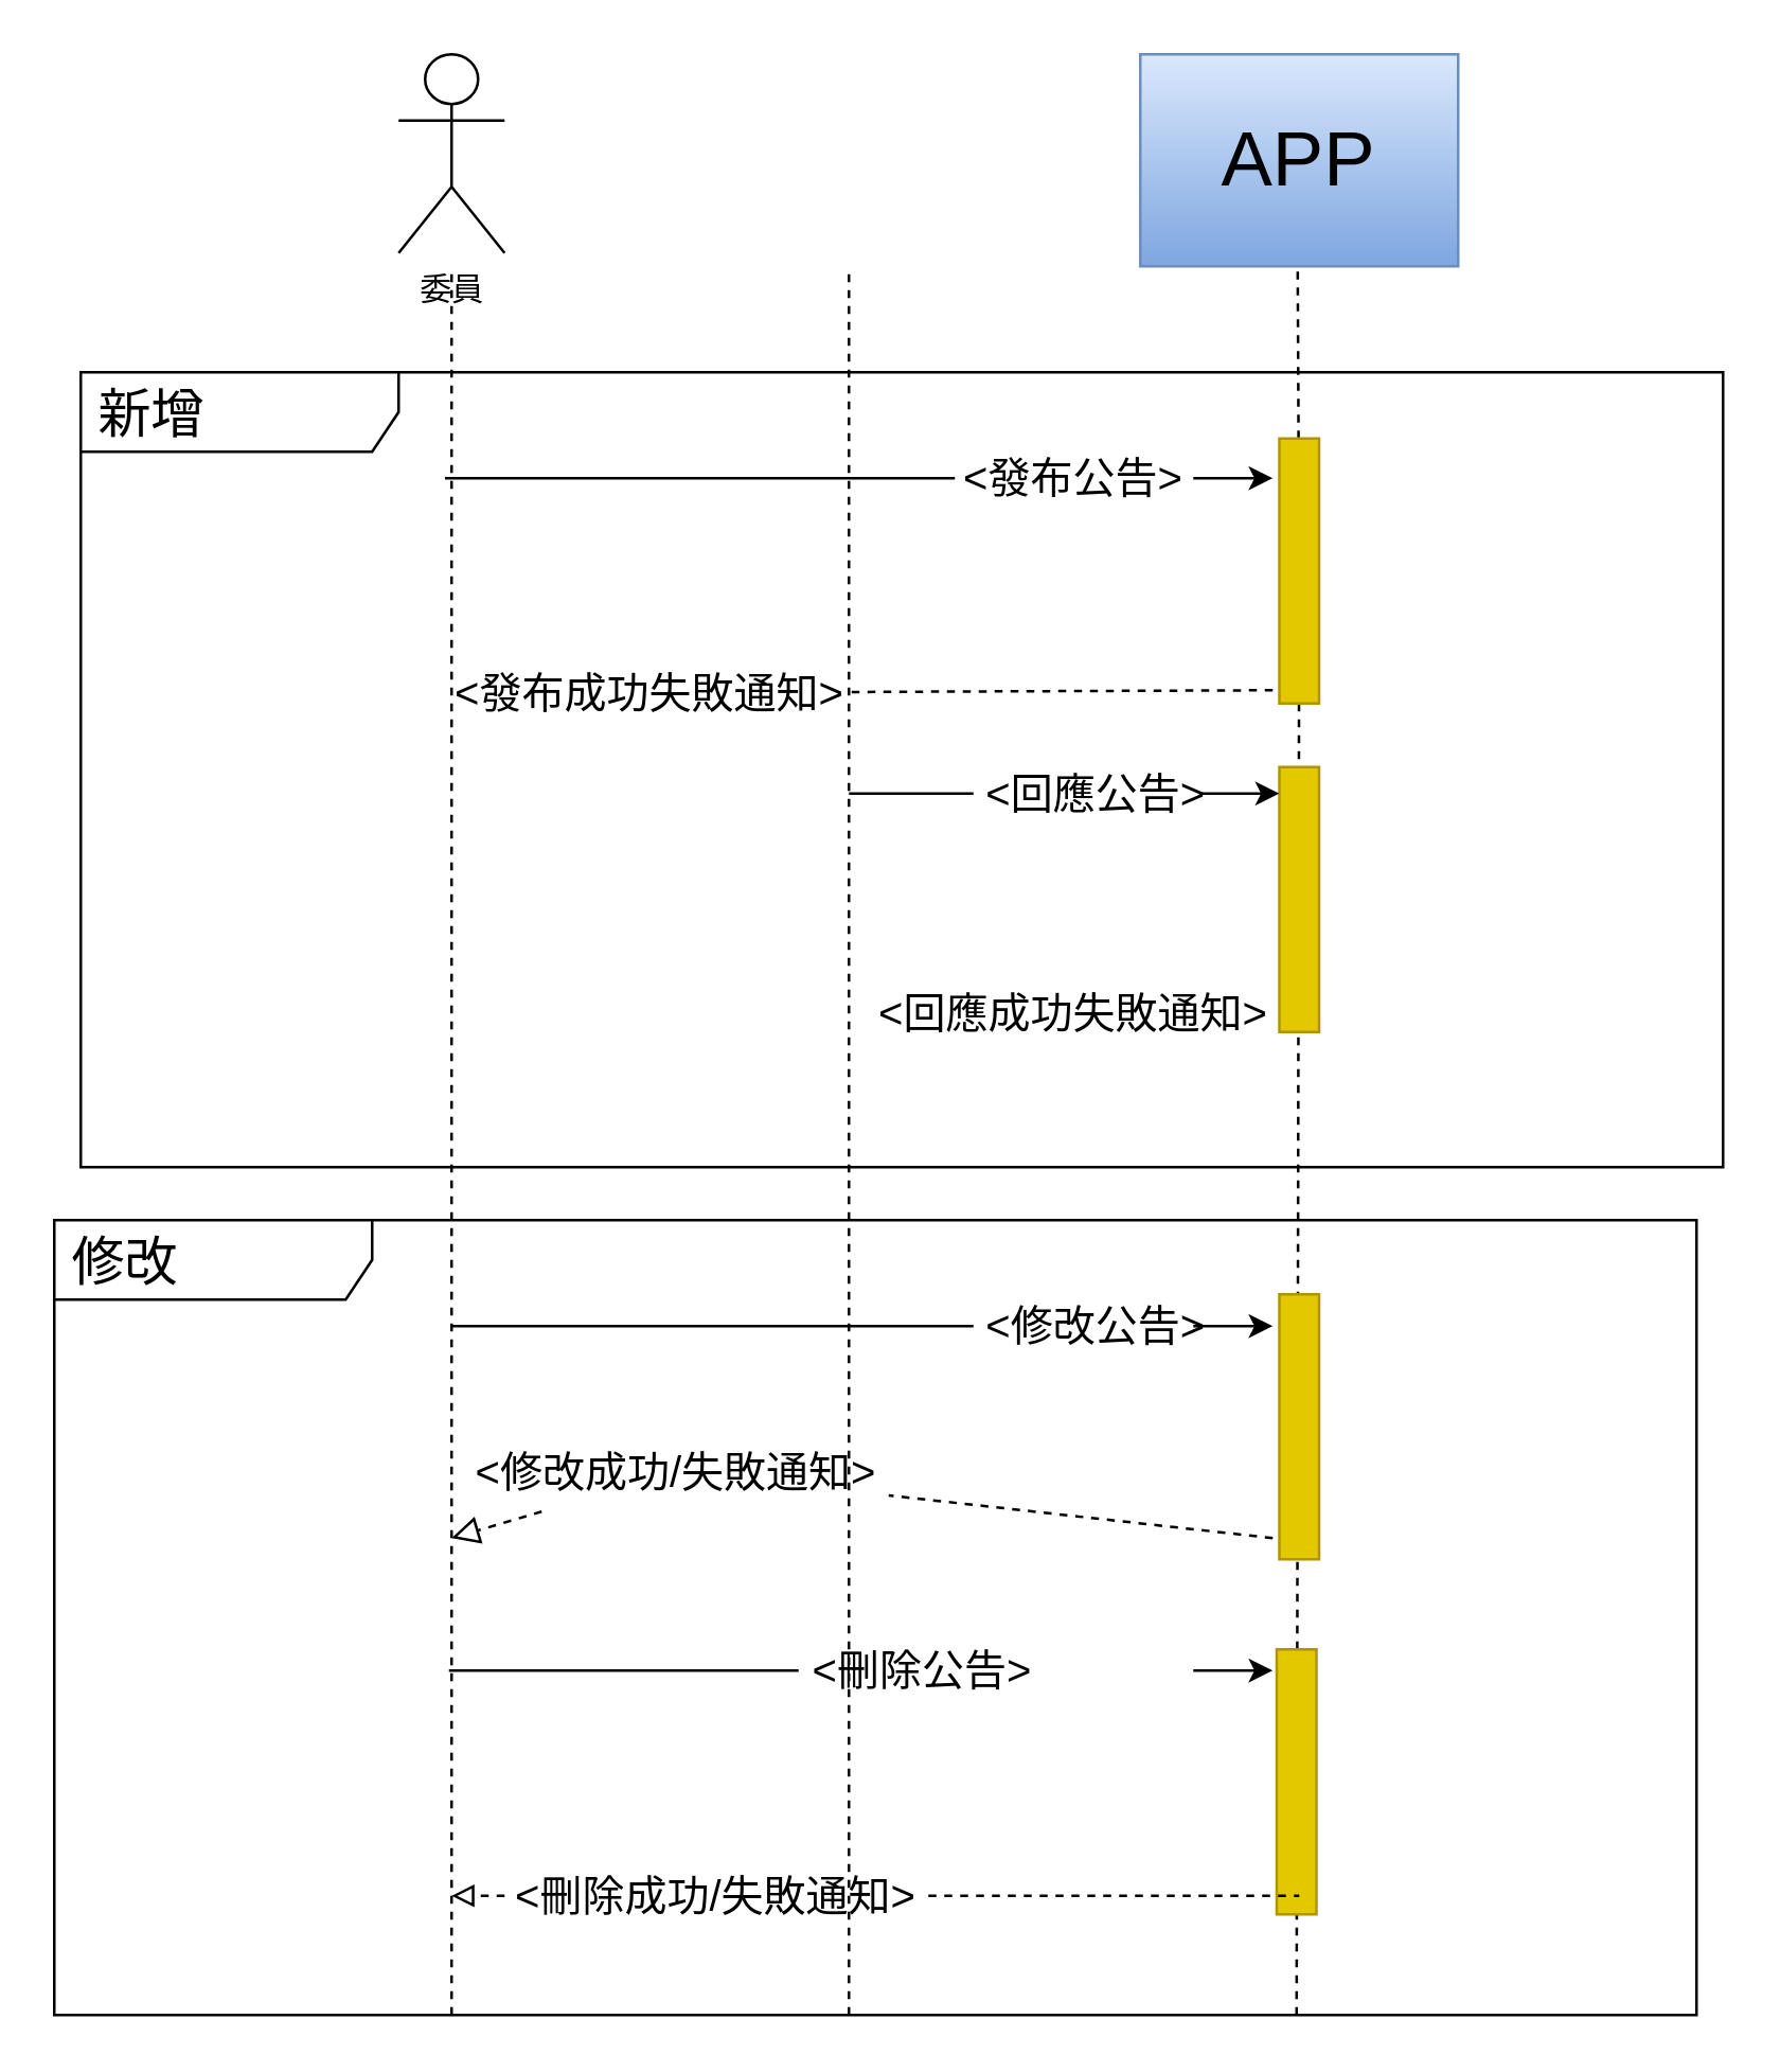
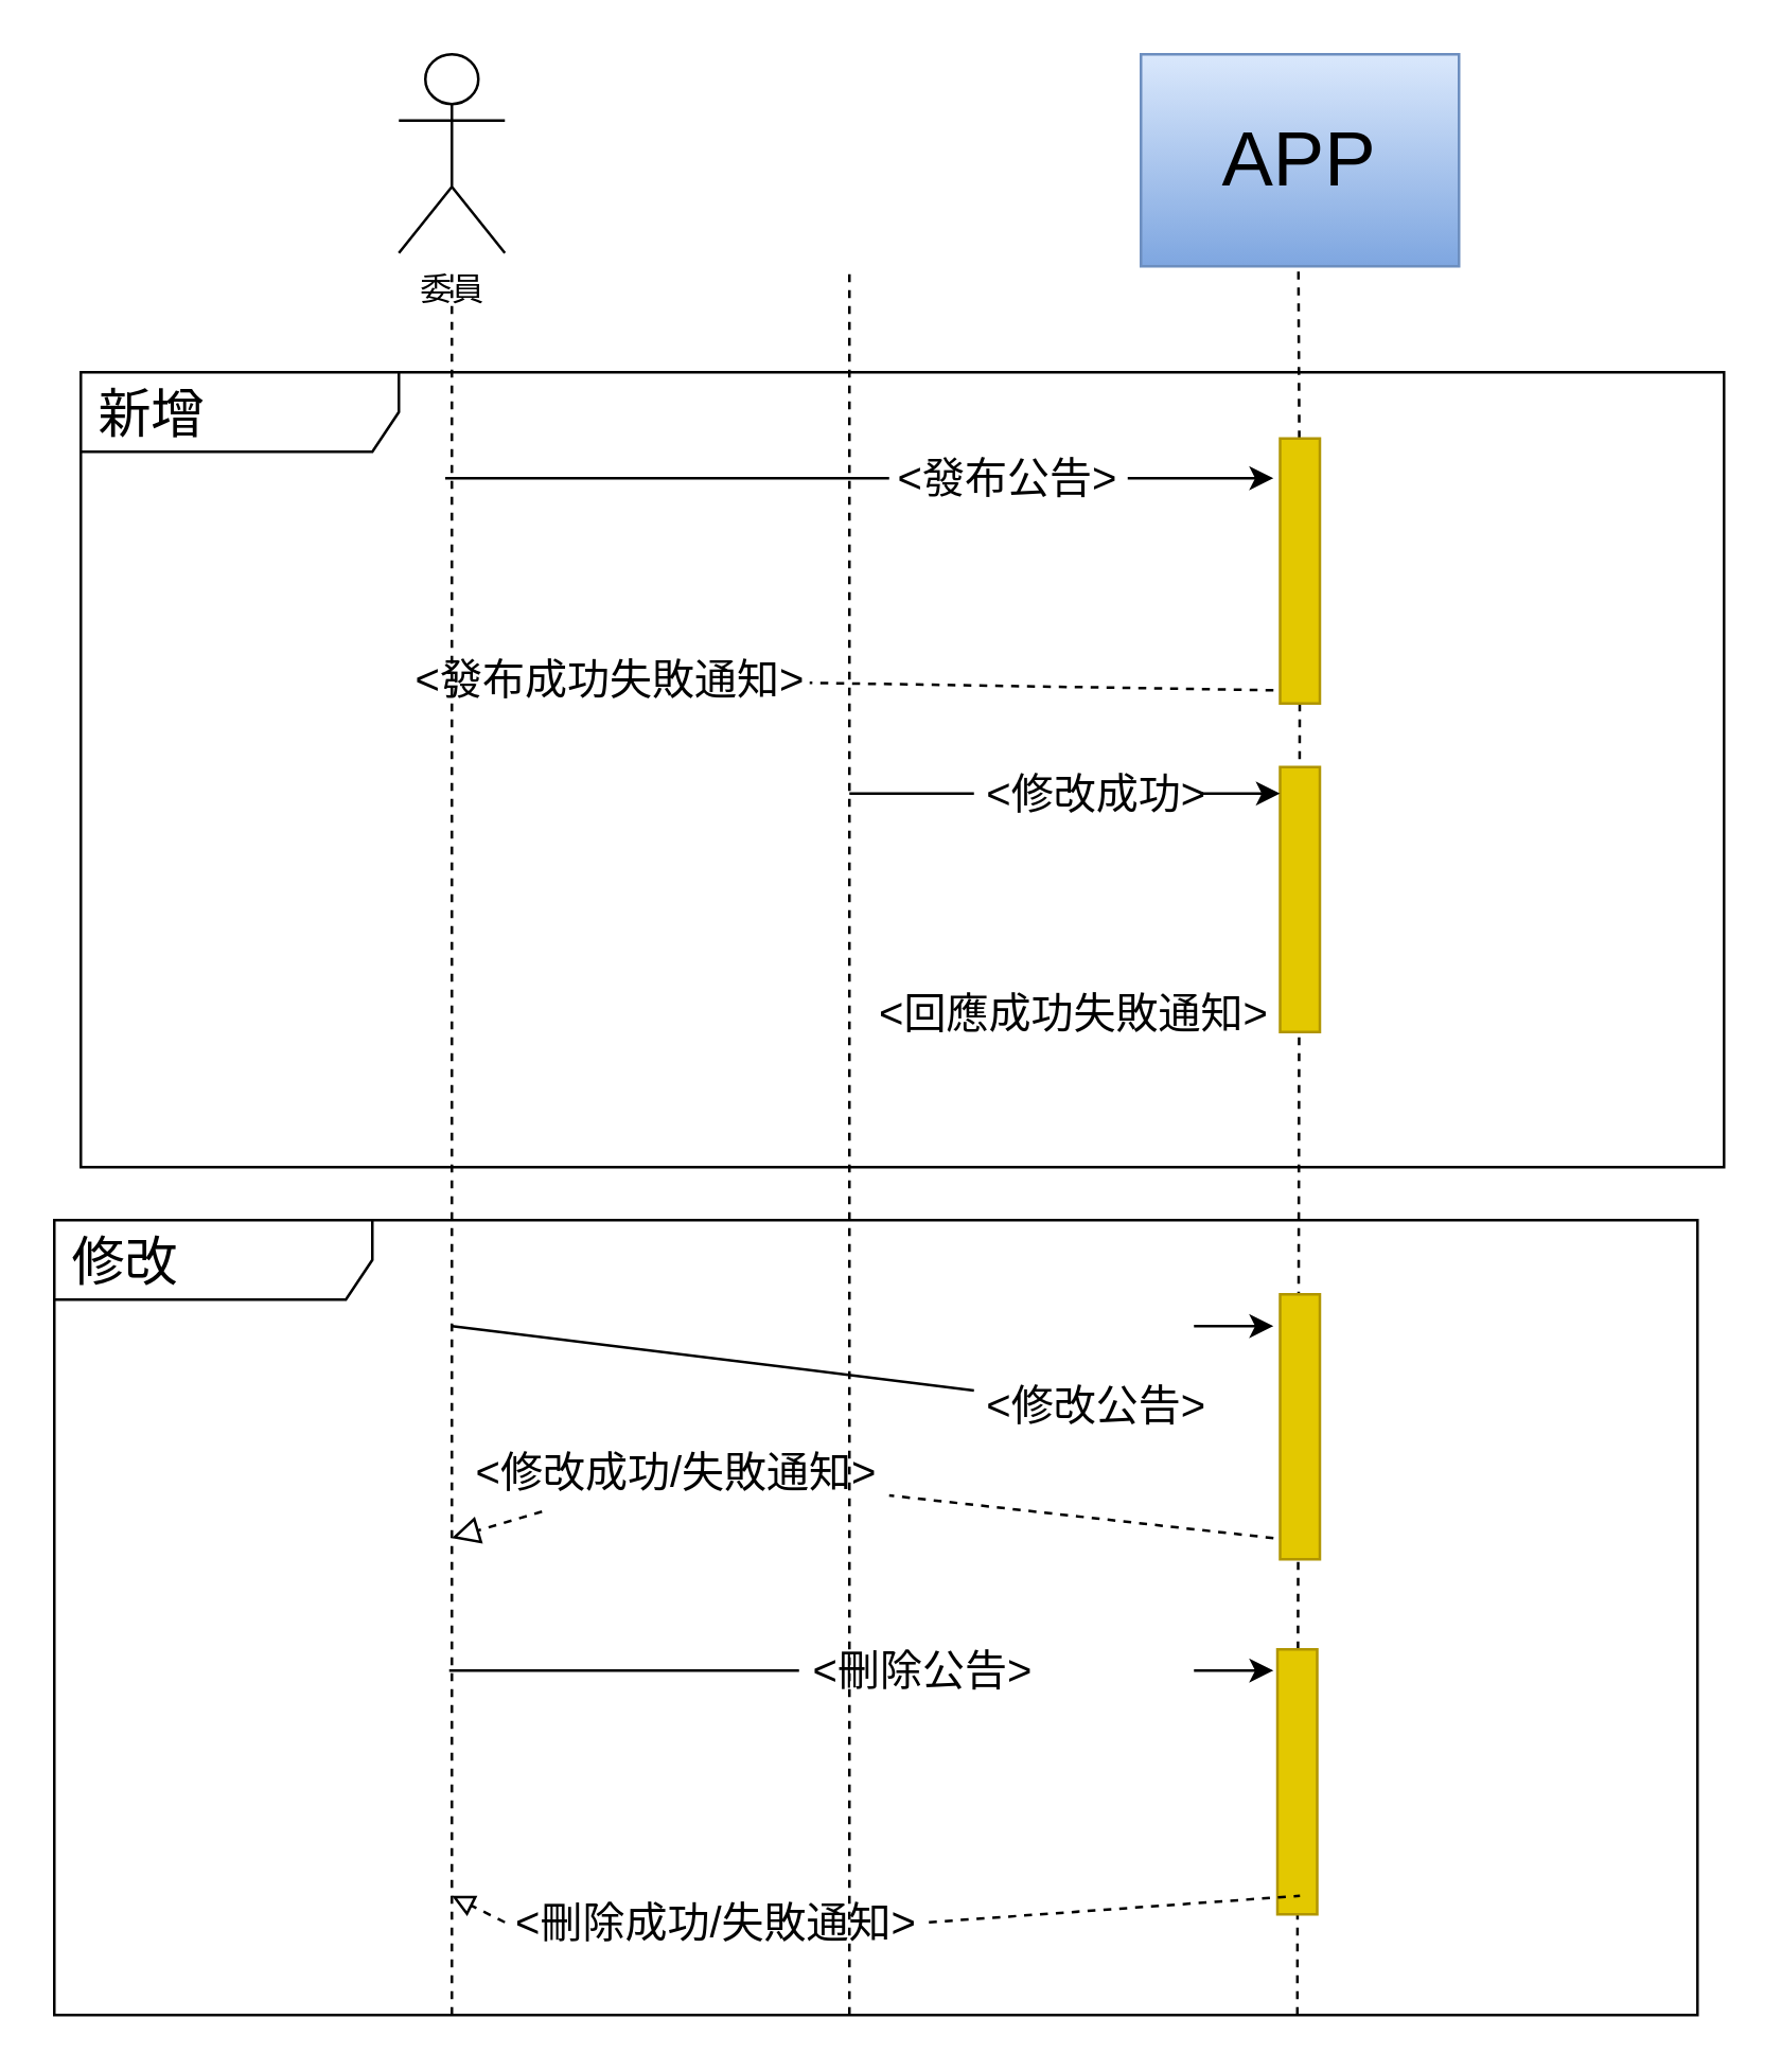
  <mxCell id="0" />
  <mxCell id="1" parent="0" />
  <mxCell id="2" value="&lt;font style=&quot;font-size: 20px;&quot;&gt;新增&lt;/font&gt;" style="shape=umlFrame;whiteSpace=wrap;html=1;width=120;height=30;boundedLbl=1;verticalAlign=middle;align=left;spacingLeft=5;" parent="1" vertex="1"><mxGeometry x="30" y="140" width="620" height="300" as="geometry" /></mxCell>
  <mxCell id="3" value="&lt;font style=&quot;font-size: 20px;&quot;&gt;修改&lt;/font&gt;" style="shape=umlFrame;whiteSpace=wrap;html=1;width=120;height=30;boundedLbl=1;verticalAlign=middle;align=left;spacingLeft=5;container=1;" parent="1" vertex="1"><mxGeometry x="20" y="460" width="620" height="300" as="geometry" /></mxCell>
  <mxCell id="4" value="&amp;lt;修改成功/失敗通知&amp;gt;" style="text;html=1;strokeColor=none;fillColor=none;align=center;verticalAlign=middle;whiteSpace=wrap;rounded=0;fontSize=16;" parent="3" vertex="1"><mxGeometry x="155" y="80" width="160" height="30" as="geometry" /></mxCell>
  <mxCell id="5" value="" style="endArrow=classic;html=1;endFill=1;" parent="3" edge="1"><mxGeometry width="50" height="50" relative="1" as="geometry"><mxPoint x="430" y="40" as="sourcePoint" /><mxPoint x="460" y="40" as="targetPoint" /><Array as="points"><mxPoint x="430" y="40" /></Array></mxGeometry></mxCell>
  <mxCell id="6" value="" style="endArrow=classic;html=1;endFill=1;" parent="3" edge="1"><mxGeometry width="50" height="50" relative="1" as="geometry"><mxPoint x="430" y="170" as="sourcePoint" /><mxPoint x="460" y="170" as="targetPoint" /><Array as="points"><mxPoint x="430" y="170" /></Array></mxGeometry></mxCell>
- <mxCell id="7" value="&amp;lt;刪除成功/失敗通知&amp;gt;" style="text;html=1;strokeColor=none;fillColor=none;align=center;verticalAlign=middle;whiteSpace=wrap;rounded=0;fontSize=16;" vertex="1" parent="3"><mxGeometry x="170" y="240" width="160" height="30" as="geometry" /></mxCell>
+ <mxCell id="7" value="&amp;lt;刪除成功/失敗通知&amp;gt;" style="text;html=1;strokeColor=none;fillColor=none;align=center;verticalAlign=middle;whiteSpace=wrap;rounded=0;fontSize=16;" vertex="1" parent="3"><mxGeometry x="170" y="250" width="160" height="30" as="geometry" /></mxCell>
  <mxCell id="8" value="&lt;span style=&quot;font-size: 29px;&quot;&gt;&lt;font color=&quot;#000000&quot;&gt;APP&lt;/font&gt;&lt;/span&gt;" style="rounded=0;whiteSpace=wrap;html=1;fillColor=#dae8fc;strokeColor=#6c8ebf;gradientColor=#7ea6e0;" parent="1" vertex="1"><mxGeometry x="430" y="20" width="120" height="80" as="geometry" /></mxCell>
  <mxCell id="9" value="" style="endArrow=none;dashed=1;html=1;" parent="1" edge="1"><mxGeometry width="50" height="50" relative="1" as="geometry"><mxPoint x="320" y="760" as="sourcePoint" /><mxPoint x="320" y="100" as="targetPoint" /></mxGeometry></mxCell>
  <mxCell id="10" value="" style="endArrow=none;dashed=1;html=1;startArrow=none;" parent="1" source="14" edge="1"><mxGeometry width="50" height="50" relative="1" as="geometry"><mxPoint x="489.41" y="700" as="sourcePoint" /><mxPoint x="489.41" y="100" as="targetPoint" /></mxGeometry></mxCell>
  <mxCell id="11" value="" style="endArrow=none;html=1;" parent="1" target="12" edge="1"><mxGeometry width="50" height="50" relative="1" as="geometry"><mxPoint x="167.5" y="180" as="sourcePoint" /><mxPoint x="487.5" y="180" as="targetPoint" /></mxGeometry></mxCell>
- <mxCell id="12" value="&amp;lt;發布公告&amp;gt;" style="text;html=1;strokeColor=none;fillColor=none;align=center;verticalAlign=middle;whiteSpace=wrap;rounded=0;fontSize=16;" parent="1" vertex="1"><mxGeometry x="360" y="165" width="90" height="30" as="geometry" /></mxCell>
+ <mxCell id="12" value="&amp;lt;發布公告&amp;gt;" style="text;html=1;strokeColor=none;fillColor=none;align=center;verticalAlign=middle;whiteSpace=wrap;rounded=0;fontSize=16;" parent="1" vertex="1"><mxGeometry x="335" y="165" width="90" height="30" as="geometry" /></mxCell>
  <mxCell id="13" value="" style="endArrow=none;dashed=1;html=1;" parent="1" target="14" edge="1"><mxGeometry width="50" height="50" relative="1" as="geometry"><mxPoint x="489" y="760" as="sourcePoint" /><mxPoint x="489.41" y="100" as="targetPoint" /></mxGeometry></mxCell>
  <mxCell id="14" value="" style="rounded=0;whiteSpace=wrap;html=1;fontSize=29;fillColor=#e3c800;fontColor=#000000;strokeColor=#B09500;" parent="1" vertex="1"><mxGeometry x="482.5" y="165" width="15" height="100" as="geometry" /></mxCell>
  <mxCell id="15" value="" style="endArrow=none;dashed=1;html=1;" parent="1" edge="1"><mxGeometry width="50" height="50" relative="1" as="geometry"><mxPoint x="170" y="760" as="sourcePoint" /><mxPoint x="170" y="100" as="targetPoint" /></mxGeometry></mxCell>
  <mxCell id="16" value="委員" style="shape=umlActor;verticalLabelPosition=bottom;verticalAlign=top;html=1;outlineConnect=0;" parent="1" vertex="1"><mxGeometry x="150" y="20" width="40" height="75" as="geometry" /></mxCell>
  <mxCell id="17" value="" style="rounded=0;whiteSpace=wrap;html=1;fontSize=29;fillColor=#e3c800;fontColor=#000000;strokeColor=#B09500;" parent="1" vertex="1"><mxGeometry x="482.5" y="289" width="15" height="100" as="geometry" /></mxCell>
  <mxCell id="18" value="" style="endArrow=none;html=1;" parent="1" target="19" edge="1"><mxGeometry width="50" height="50" relative="1" as="geometry"><mxPoint x="320" y="299" as="sourcePoint" /><mxPoint x="480" y="299" as="targetPoint" /></mxGeometry></mxCell>
- <mxCell id="19" value="&amp;lt;回應公告&amp;gt;" style="text;html=1;strokeColor=none;fillColor=none;align=center;verticalAlign=middle;whiteSpace=wrap;rounded=0;fontSize=16;" parent="1" vertex="1"><mxGeometry x="367" y="284" width="93" height="30" as="geometry" /></mxCell>
+ <mxCell id="19" value="&amp;lt;修改成功&amp;gt;" style="text;html=1;strokeColor=none;fillColor=none;align=center;verticalAlign=middle;whiteSpace=wrap;rounded=0;fontSize=16;" parent="1" vertex="1"><mxGeometry x="367" y="284" width="93" height="30" as="geometry" /></mxCell>
  <mxCell id="20" value="" style="endArrow=none;startArrow=none;endFill=0;startFill=0;endSize=8;html=1;verticalAlign=bottom;dashed=1;labelBackgroundColor=none;" parent="1" target="21" edge="1"><mxGeometry width="160" relative="1" as="geometry"><mxPoint x="480" y="260" as="sourcePoint" /><mxPoint x="170" y="260" as="targetPoint" /></mxGeometry></mxCell>
- <mxCell id="21" value="&amp;lt;發布成功失敗通知&amp;gt;" style="text;html=1;strokeColor=none;fillColor=none;align=center;verticalAlign=middle;whiteSpace=wrap;rounded=0;fontSize=16;" parent="1" vertex="1"><mxGeometry x="170" y="246" width="150" height="30" as="geometry" /></mxCell>
+ <mxCell id="21" value="&amp;lt;發布成功失敗通知&amp;gt;" style="text;html=1;strokeColor=none;fillColor=none;align=center;verticalAlign=middle;whiteSpace=wrap;rounded=0;fontSize=16;" parent="1" vertex="1"><mxGeometry x="155" y="241" width="150" height="30" as="geometry" /></mxCell>
  <mxCell id="22" value="&amp;lt;回應成功失敗通知&amp;gt;" style="text;html=1;strokeColor=none;fillColor=none;align=center;verticalAlign=middle;whiteSpace=wrap;rounded=0;fontSize=16;" parent="1" vertex="1"><mxGeometry x="320" y="367" width="170" height="30" as="geometry" /></mxCell>
  <mxCell id="23" value="" style="rounded=0;whiteSpace=wrap;html=1;fontSize=29;fillColor=#e3c800;fontColor=#000000;strokeColor=#B09500;" parent="1" vertex="1"><mxGeometry x="482.5" y="488" width="15" height="100" as="geometry" /></mxCell>
  <mxCell id="24" value="" style="endArrow=none;startArrow=none;endFill=0;startFill=0;endSize=8;html=1;verticalAlign=bottom;labelBackgroundColor=none;strokeWidth=1;" parent="1" target="25" edge="1"><mxGeometry width="160" relative="1" as="geometry"><mxPoint x="170" y="500" as="sourcePoint" /><mxPoint x="367" y="500" as="targetPoint" /></mxGeometry></mxCell>
- <mxCell id="25" value="&amp;lt;修改公告&amp;gt;" style="text;html=1;strokeColor=none;fillColor=none;align=center;verticalAlign=middle;whiteSpace=wrap;rounded=0;fontSize=16;" parent="1" vertex="1"><mxGeometry x="367" y="485" width="93" height="30" as="geometry" /></mxCell>
+ <mxCell id="25" value="&amp;lt;修改公告&amp;gt;" style="text;html=1;strokeColor=none;fillColor=none;align=center;verticalAlign=middle;whiteSpace=wrap;rounded=0;fontSize=16;" parent="1" vertex="1"><mxGeometry x="367" y="515" width="93" height="30" as="geometry" /></mxCell>
  <mxCell id="26" value="" style="endArrow=block;startArrow=none;endFill=0;startFill=0;endSize=8;html=1;verticalAlign=bottom;dashed=1;labelBackgroundColor=none;" parent="1" source="4" edge="1"><mxGeometry width="160" relative="1" as="geometry"><mxPoint x="480" y="580" as="sourcePoint" /><mxPoint x="170" y="580" as="targetPoint" /></mxGeometry></mxCell>
  <mxCell id="27" value="" style="endArrow=none;startArrow=none;endFill=0;startFill=0;endSize=8;html=1;verticalAlign=bottom;dashed=1;labelBackgroundColor=none;" parent="1" target="4" edge="1"><mxGeometry width="160" relative="1" as="geometry"><mxPoint x="480" y="580" as="sourcePoint" /><mxPoint x="170" y="580" as="targetPoint" /></mxGeometry></mxCell>
  <mxCell id="28" value="" style="rounded=0;whiteSpace=wrap;html=1;fontSize=29;fillColor=#e3c800;fontColor=#000000;strokeColor=#B09500;" parent="1" vertex="1"><mxGeometry x="481.5" y="622" width="15" height="100" as="geometry" /></mxCell>
  <mxCell id="29" value="" style="endArrow=none;startArrow=none;endFill=0;startFill=0;endSize=8;html=1;verticalAlign=bottom;labelBackgroundColor=none;strokeWidth=1;" parent="1" target="30" edge="1"><mxGeometry width="160" relative="1" as="geometry"><mxPoint x="169" y="630" as="sourcePoint" /><mxPoint x="479" y="630" as="targetPoint" /></mxGeometry></mxCell>
  <mxCell id="30" value="&amp;lt;刪除公告&amp;gt;" style="text;html=1;strokeColor=none;fillColor=none;align=center;verticalAlign=middle;whiteSpace=wrap;rounded=0;fontSize=16;" parent="1" vertex="1"><mxGeometry x="301" y="615" width="94" height="30" as="geometry" /></mxCell>
  <mxCell id="31" value="" style="endArrow=classic;html=1;endFill=1;" parent="1" source="12" edge="1"><mxGeometry width="50" height="50" relative="1" as="geometry"><mxPoint x="450" y="179.5" as="sourcePoint" /><mxPoint x="480" y="180" as="targetPoint" /><Array as="points"><mxPoint x="450" y="180" /></Array></mxGeometry></mxCell>
  <mxCell id="32" value="" style="endArrow=classic;html=1;endFill=1;" parent="1" edge="1"><mxGeometry width="50" height="50" relative="1" as="geometry"><mxPoint x="452.5" y="299" as="sourcePoint" /><mxPoint x="482.5" y="299" as="targetPoint" /><Array as="points"><mxPoint x="452.5" y="299" /></Array></mxGeometry></mxCell>
  <mxCell id="33" style="edgeStyle=none;html=1;exitX=1;exitY=0.5;exitDx=0;exitDy=0;endArrow=none;endFill=0;dashed=1;" edge="1" parent="1" source="7"><mxGeometry relative="1" as="geometry"><mxPoint x="490" y="715" as="targetPoint" /></mxGeometry></mxCell>
  <mxCell id="34" style="edgeStyle=none;html=1;exitX=0;exitY=0.5;exitDx=0;exitDy=0;dashed=1;endArrow=block;endFill=0;" edge="1" parent="1" source="7"><mxGeometry relative="1" as="geometry"><mxPoint x="170" y="715" as="targetPoint" /></mxGeometry></mxCell>
